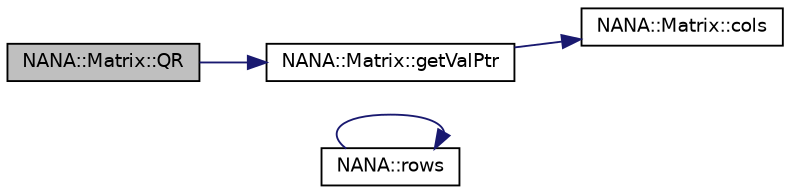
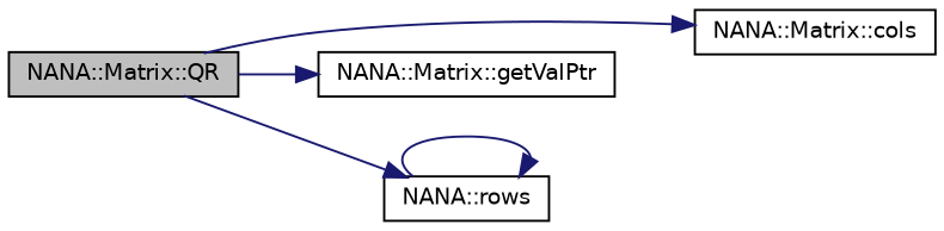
  digraph {
    rankdir=LR
    node [color=black fillcolor=white fontname=Helvetica fontsize=10 shape=record style=filled]
    edge [color=midnightblue fontname=Helvetica fontsize=10 labelfontname=Helvetica labelfontsize=10 style=solid]
    n1 [fillcolor=grey75 fontcolor=black height=0.2 label="NANA::Matrix::QR" width=0.4]
    n2 [height=0.2 label="NANA::Matrix::cols" width=0.4]
    n3 [height=0.2 label="NANA::Matrix::getValPtr" width=0.4]
    n4 [height=0.2 label="NANA::rows" width=0.4]
-   n3 -> n2
+   n1 -> n2
    n1 -> n3
+   n1 -> n4
    n4 -> n4
  }
